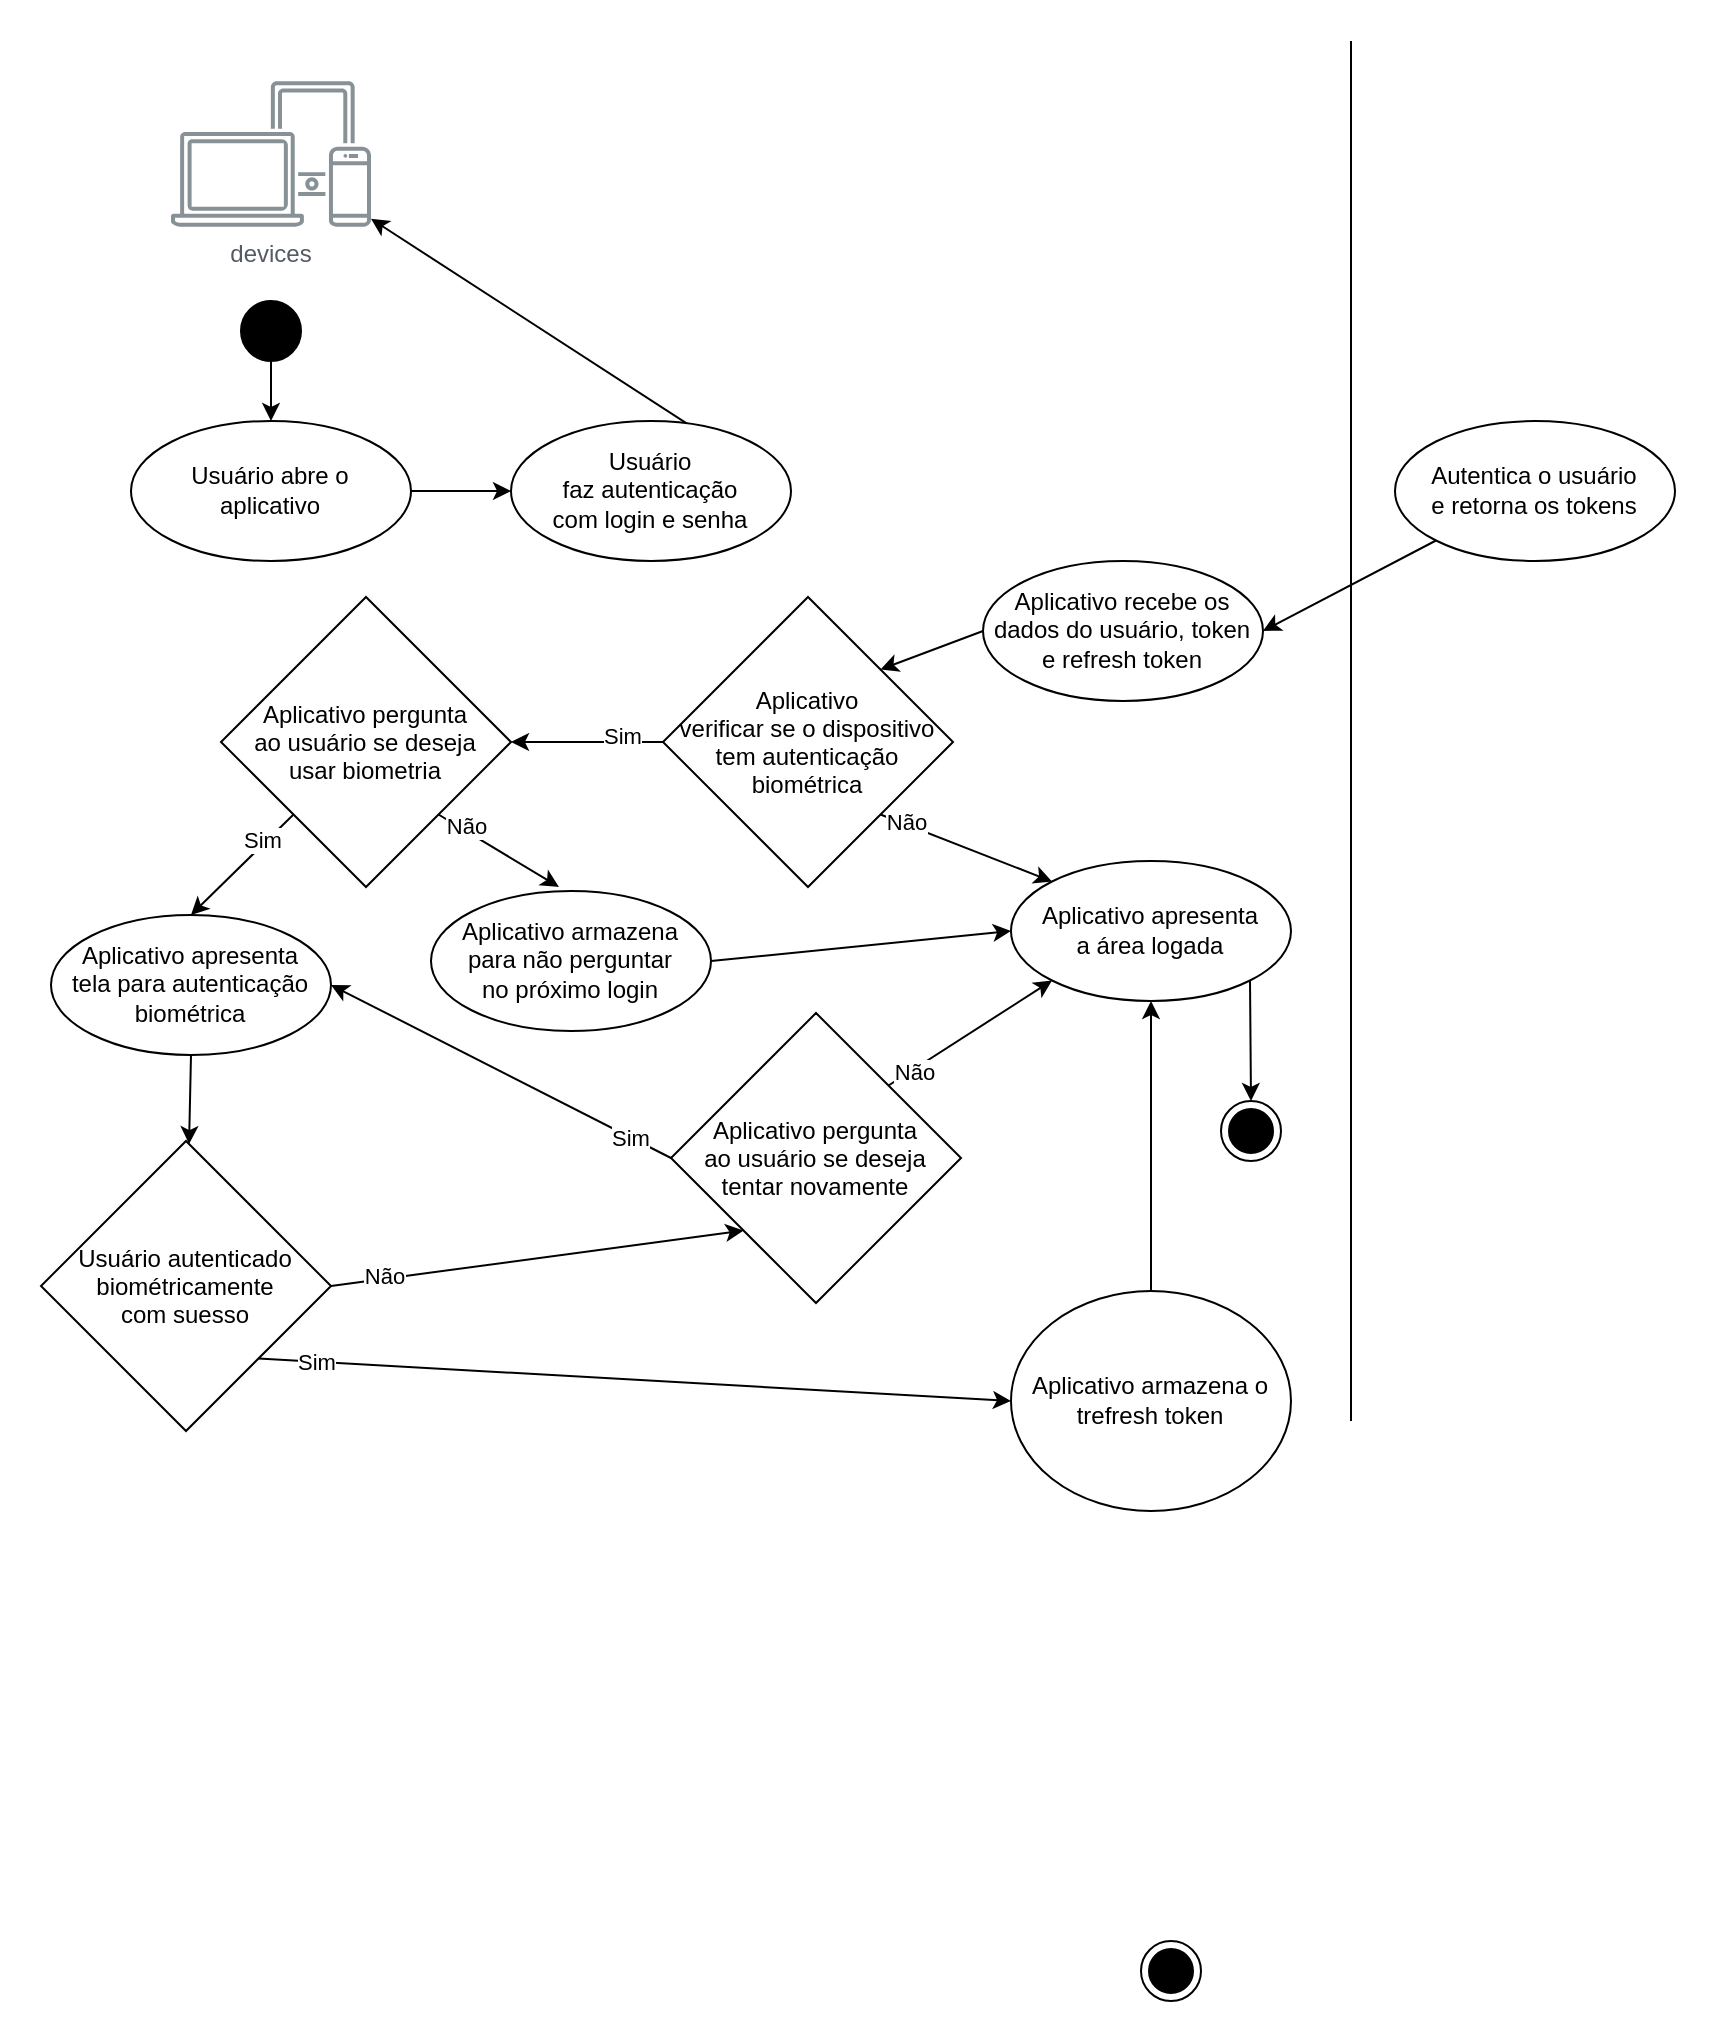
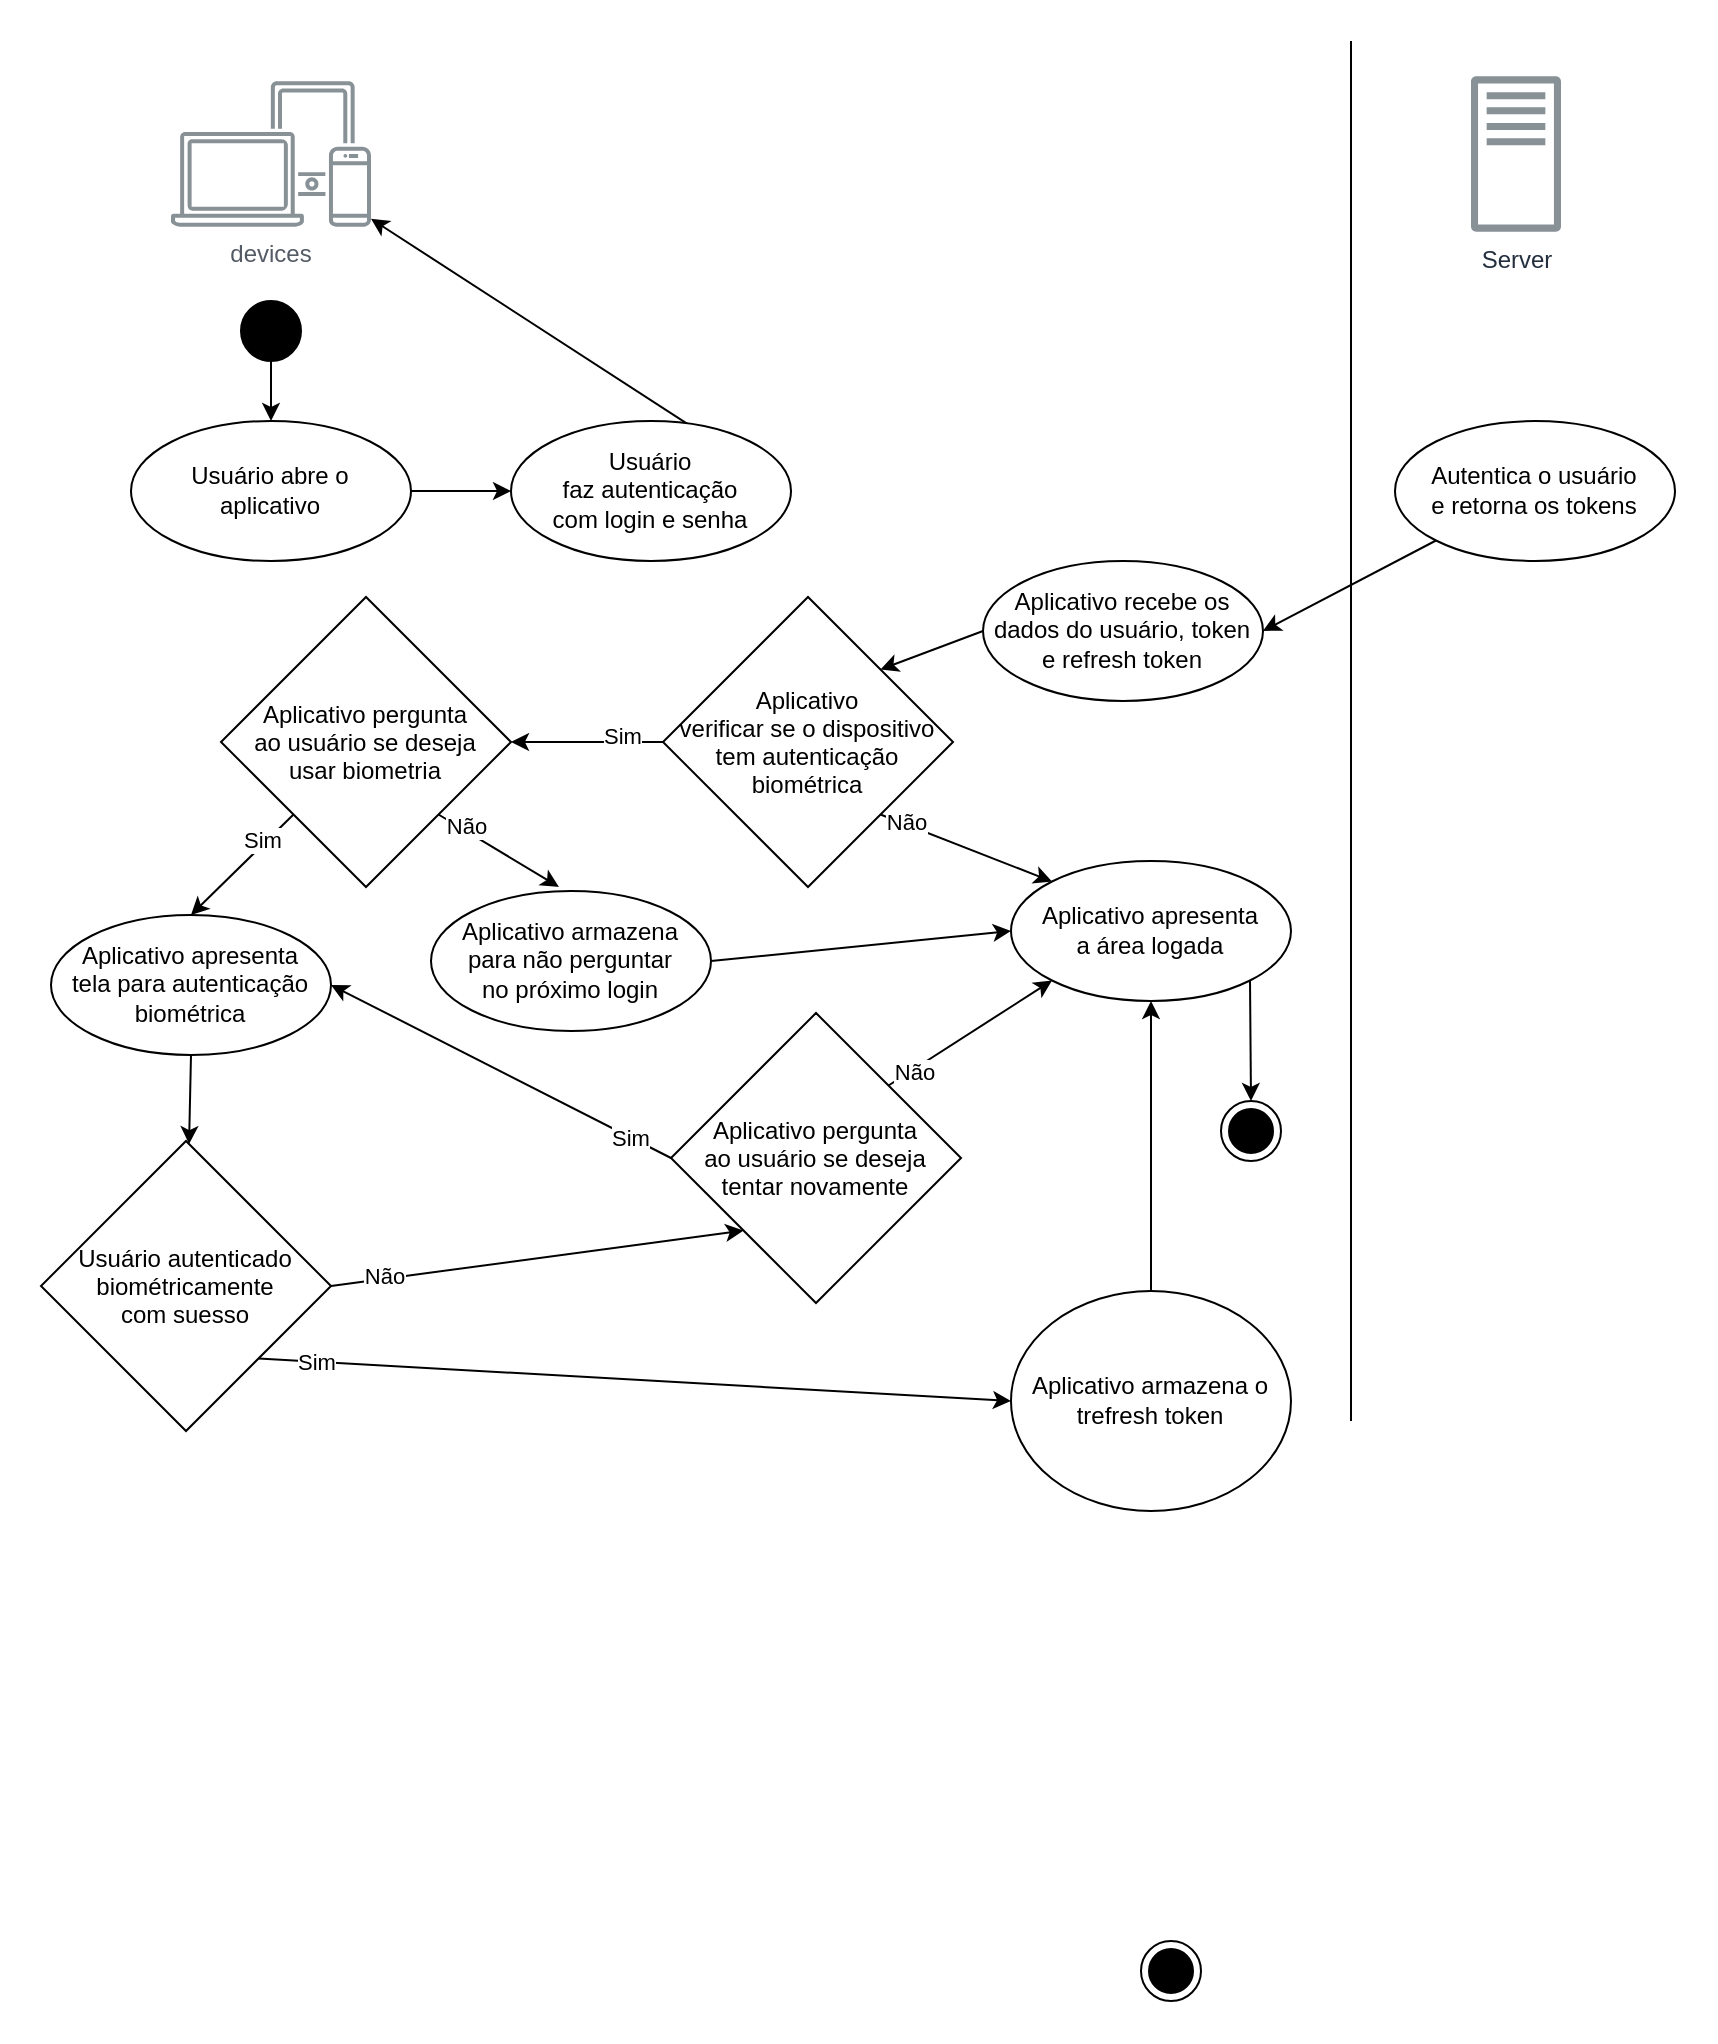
  <mxCell id="0" />
  <mxCell id="1" parent="0" />
  <mxCell id="2" value="devices" style="sketch=0;outlineConnect=0;gradientColor=none;fontColor=#545B64;strokeColor=none;fillColor=#879196;dashed=0;verticalLabelPosition=bottom;verticalAlign=top;align=center;html=1;fontSize=12;fontStyle=0;aspect=fixed;shape=mxgraph.aws4.illustration_devices;pointerEvents=1" parent="1" vertex="1"><mxGeometry x="85" y="40" width="100" height="73" as="geometry" /></mxCell>
+ <mxCell id="3" value="Server" style="sketch=0;outlineConnect=0;fontColor=#232F3E;gradientColor=none;fillColor=#879196;strokeColor=none;dashed=0;verticalLabelPosition=bottom;verticalAlign=top;align=center;html=1;fontSize=12;fontStyle=0;aspect=fixed;pointerEvents=1;shape=mxgraph.aws4.traditional_server;" parent="1" vertex="1"><mxGeometry x="735" y="37.5" width="45" height="78" as="geometry" /></mxCell>
  <mxCell id="4" value="" style="endArrow=none;html=1;" edge="1" parent="1"><mxGeometry width="50" height="50" relative="1" as="geometry"><mxPoint x="675" y="710" as="sourcePoint" /><mxPoint x="675" y="20" as="targetPoint" /></mxGeometry></mxCell>
  <mxCell id="5" style="edgeStyle=none;html=1;exitX=0.5;exitY=1;exitDx=0;exitDy=0;entryX=0.5;entryY=0;entryDx=0;entryDy=0;" edge="1" parent="1" source="6" target="8"><mxGeometry relative="1" as="geometry" /></mxCell>
  <mxCell id="6" value="" style="ellipse;fillColor=strokeColor;" vertex="1" parent="1"><mxGeometry x="120" y="150" width="30" height="30" as="geometry" /></mxCell>
  <mxCell id="7" style="edgeStyle=none;html=1;exitX=1;exitY=0.5;exitDx=0;exitDy=0;entryX=0;entryY=0.5;entryDx=0;entryDy=0;" edge="1" parent="1" source="8" target="10"><mxGeometry relative="1" as="geometry" /></mxCell>
  <mxCell id="8" value="Usuário abre o&lt;br&gt;aplicativo" style="ellipse;whiteSpace=wrap;html=1;" vertex="1" parent="1"><mxGeometry x="65" y="210" width="140" height="70" as="geometry" /></mxCell>
  <mxCell id="9" style="edgeStyle=none;html=1;exitX=1;exitY=0.5;exitDx=0;exitDy=0;" edge="1" parent="1" source="10" target="2"><mxGeometry relative="1" as="geometry" /></mxCell>
  <mxCell id="10" value="Usuário&lt;br&gt;faz autenticação&lt;br&gt;com login e senha" style="ellipse;whiteSpace=wrap;html=1;" vertex="1" parent="1"><mxGeometry x="255" y="210" width="140" height="70" as="geometry" /></mxCell>
  <mxCell id="11" style="edgeStyle=none;html=1;exitX=0.5;exitY=1;exitDx=0;exitDy=0;" edge="1" parent="1" source="15" target="26"><mxGeometry relative="1" as="geometry" /></mxCell>
  <mxCell id="12" value="Sim" style="edgeLabel;html=1;align=center;verticalAlign=middle;resizable=0;points=[];" vertex="1" connectable="0" parent="11"><mxGeometry x="-0.448" y="-3" relative="1" as="geometry"><mxPoint as="offset" /></mxGeometry></mxCell>
  <mxCell id="13" style="edgeStyle=none;html=1;exitX=1;exitY=0;exitDx=0;exitDy=0;entryX=0;entryY=0;entryDx=0;entryDy=0;" edge="1" parent="1" source="15" target="19"><mxGeometry relative="1" as="geometry" /></mxCell>
  <mxCell id="14" value="Não" style="edgeLabel;html=1;align=center;verticalAlign=middle;resizable=0;points=[];" vertex="1" connectable="0" parent="13"><mxGeometry x="-0.712" y="1" relative="1" as="geometry"><mxPoint as="offset" /></mxGeometry></mxCell>
  <mxCell id="15" value="Aplicativo&#10;verificar se o dispositivo&#10;tem autenticação&#10;biométrica" style="rhombus;direction=south;" vertex="1" parent="1"><mxGeometry x="331" y="298" width="145" height="145" as="geometry" /></mxCell>
  <mxCell id="16" style="edgeStyle=none;html=1;exitX=0;exitY=1;exitDx=0;exitDy=0;entryX=1;entryY=0.5;entryDx=0;entryDy=0;" edge="1" parent="1" source="17" target="41"><mxGeometry relative="1" as="geometry" /></mxCell>
  <mxCell id="17" value="Autentica o usuário&lt;br&gt;e retorna os tokens" style="ellipse;whiteSpace=wrap;html=1;" vertex="1" parent="1"><mxGeometry x="697" y="210" width="140" height="70" as="geometry" /></mxCell>
  <mxCell id="18" style="edgeStyle=none;html=1;exitX=1;exitY=1;exitDx=0;exitDy=0;entryX=0.5;entryY=0;entryDx=0;entryDy=0;" edge="1" parent="1" source="19" target="44"><mxGeometry relative="1" as="geometry" /></mxCell>
  <mxCell id="19" value="Aplicativo apresenta&lt;br&gt;a área logada" style="ellipse;whiteSpace=wrap;html=1;" vertex="1" parent="1"><mxGeometry x="505" y="430" width="140" height="70" as="geometry" /></mxCell>
  <mxCell id="20" style="edgeStyle=none;html=1;exitX=0.5;exitY=1;exitDx=0;exitDy=0;" edge="1" parent="1" source="21" target="31"><mxGeometry relative="1" as="geometry" /></mxCell>
  <mxCell id="21" value="Aplicativo apresenta&lt;br&gt;tela para autenticação&lt;br&gt;biométrica" style="ellipse;whiteSpace=wrap;html=1;" vertex="1" parent="1"><mxGeometry x="25" y="457" width="140" height="70" as="geometry" /></mxCell>
  <mxCell id="22" style="edgeStyle=none;html=1;exitX=1;exitY=1;exitDx=0;exitDy=0;entryX=0.5;entryY=0;entryDx=0;entryDy=0;" edge="1" parent="1" source="26" target="21"><mxGeometry relative="1" as="geometry" /></mxCell>
  <mxCell id="23" value="Sim" style="edgeLabel;html=1;align=center;verticalAlign=middle;resizable=0;points=[];" vertex="1" connectable="0" parent="22"><mxGeometry x="-0.433" y="-2" relative="1" as="geometry"><mxPoint as="offset" /></mxGeometry></mxCell>
  <mxCell id="24" style="edgeStyle=none;html=1;exitX=1;exitY=0;exitDx=0;exitDy=0;entryX=0.457;entryY=-0.029;entryDx=0;entryDy=0;entryPerimeter=0;" edge="1" parent="1" source="26" target="43"><mxGeometry relative="1" as="geometry" /></mxCell>
  <mxCell id="25" value="Não" style="edgeLabel;html=1;align=center;verticalAlign=middle;resizable=0;points=[];" vertex="1" connectable="0" parent="24"><mxGeometry x="-0.886" y="2" relative="1" as="geometry"><mxPoint x="9" y="5" as="offset" /></mxGeometry></mxCell>
  <mxCell id="26" value="Aplicativo pergunta&#10;ao usuário se deseja&#10;usar biometria" style="rhombus;direction=south;" vertex="1" parent="1"><mxGeometry x="110" y="298" width="145" height="145" as="geometry" /></mxCell>
  <mxCell id="27" style="edgeStyle=none;html=1;exitX=0.5;exitY=0;exitDx=0;exitDy=0;entryX=1;entryY=1;entryDx=0;entryDy=0;" edge="1" parent="1" source="31" target="38"><mxGeometry relative="1" as="geometry" /></mxCell>
  <mxCell id="28" value="Não" style="edgeLabel;html=1;align=center;verticalAlign=middle;resizable=0;points=[];" vertex="1" connectable="0" parent="27"><mxGeometry x="-0.467" y="-2" relative="1" as="geometry"><mxPoint x="-28" as="offset" /></mxGeometry></mxCell>
  <mxCell id="29" style="edgeStyle=none;html=1;exitX=1;exitY=0;exitDx=0;exitDy=0;entryX=0;entryY=0.5;entryDx=0;entryDy=0;" edge="1" parent="1" source="31" target="33"><mxGeometry relative="1" as="geometry" /></mxCell>
  <mxCell id="30" value="Sim" style="edgeLabel;html=1;align=center;verticalAlign=middle;resizable=0;points=[];" vertex="1" connectable="0" parent="29"><mxGeometry x="-0.847" relative="1" as="geometry"><mxPoint as="offset" /></mxGeometry></mxCell>
  <mxCell id="31" value="Usuário autenticado&#10;biométricamente&#10;com suesso" style="rhombus;direction=south;" vertex="1" parent="1"><mxGeometry x="20" y="570" width="145" height="145" as="geometry" /></mxCell>
  <mxCell id="32" style="edgeStyle=none;html=1;exitX=0.5;exitY=0;exitDx=0;exitDy=0;entryX=0.5;entryY=1;entryDx=0;entryDy=0;" edge="1" parent="1" source="33" target="19"><mxGeometry relative="1" as="geometry" /></mxCell>
  <mxCell id="33" value="Aplicativo armazena o&lt;br&gt;trefresh token" style="ellipse;whiteSpace=wrap;html=1;" vertex="1" parent="1"><mxGeometry x="505" y="645" width="140" height="110" as="geometry" /></mxCell>
  <mxCell id="34" style="edgeStyle=none;html=1;exitX=0.5;exitY=1;exitDx=0;exitDy=0;entryX=1;entryY=0.5;entryDx=0;entryDy=0;" edge="1" parent="1" source="38" target="21"><mxGeometry relative="1" as="geometry" /></mxCell>
  <mxCell id="35" value="Sim" style="edgeLabel;html=1;align=center;verticalAlign=middle;resizable=0;points=[];" vertex="1" connectable="0" parent="34"><mxGeometry x="-0.414" y="1" relative="1" as="geometry"><mxPoint x="30" y="15" as="offset" /></mxGeometry></mxCell>
  <mxCell id="36" style="edgeStyle=none;html=1;exitX=0;exitY=0;exitDx=0;exitDy=0;entryX=0;entryY=1;entryDx=0;entryDy=0;" edge="1" parent="1" source="38" target="19"><mxGeometry relative="1" as="geometry" /></mxCell>
  <mxCell id="37" value="Não" style="edgeLabel;html=1;align=center;verticalAlign=middle;resizable=0;points=[];" vertex="1" connectable="0" parent="36"><mxGeometry x="-0.711" y="-1" relative="1" as="geometry"><mxPoint as="offset" /></mxGeometry></mxCell>
  <mxCell id="38" value="Aplicativo pergunta&#10;ao usuário se deseja&#10;tentar novamente" style="rhombus;direction=south;" vertex="1" parent="1"><mxGeometry x="335" y="506" width="145" height="145" as="geometry" /></mxCell>
  <mxCell id="39" value="" style="ellipse;html=1;shape=endState;fillColor=strokeColor;" vertex="1" parent="1"><mxGeometry x="570" y="970" width="30" height="30" as="geometry" /></mxCell>
  <mxCell id="40" style="edgeStyle=none;html=1;exitX=0;exitY=0.5;exitDx=0;exitDy=0;entryX=0;entryY=0;entryDx=0;entryDy=0;" edge="1" parent="1" source="41" target="15"><mxGeometry relative="1" as="geometry" /></mxCell>
  <mxCell id="41" value="Aplicativo recebe os&lt;br&gt;dados do usuário, token e refresh token" style="ellipse;whiteSpace=wrap;html=1;" vertex="1" parent="1"><mxGeometry x="491" y="280" width="140" height="70" as="geometry" /></mxCell>
  <mxCell id="42" style="edgeStyle=none;html=1;exitX=1;exitY=0.5;exitDx=0;exitDy=0;entryX=0;entryY=0.5;entryDx=0;entryDy=0;" edge="1" parent="1" source="43" target="19"><mxGeometry relative="1" as="geometry" /></mxCell>
  <mxCell id="43" value="Aplicativo armazena&lt;br&gt;para não perguntar&lt;br&gt;no próximo login" style="ellipse;whiteSpace=wrap;html=1;" vertex="1" parent="1"><mxGeometry x="215" y="445" width="140" height="70" as="geometry" /></mxCell>
  <mxCell id="44" value="" style="ellipse;html=1;shape=endState;fillColor=strokeColor;" vertex="1" parent="1"><mxGeometry x="610" y="550" width="30" height="30" as="geometry" /></mxCell>
